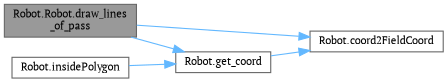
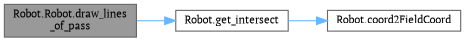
  digraph {
    fontname="PT Serif"
    rankdir=LR
    node [color=grey40 fillcolor=white fontname="PT Serif" fontsize=10 shape=box style=filled]
    edge [color=steelblue1 fontname="PT Serif" fontsize=10 labelfontname=Helvetica labelfontsize=10 style=solid]
    n1 [color=gray40 fillcolor=grey60 fontcolor=black height=0.2 label="Robot.Robot.draw_lines\l_of_pass" width=0.4]
    n2 [height=0.2 label="Robot.coord2FieldCoord" width=0.4]
-   n3 [height=0.2 label="Robot.get_coord" width=0.4]
-   n4 [height=0.2 label="Robot.insidePolygon" width=0.4]
-   n1 -> n2
+   n3 [height=0.2 label="Robot.get_intersect" width=0.4]
    n1 -> n3
    n3 -> n2
-   n4 -> n3
  }
